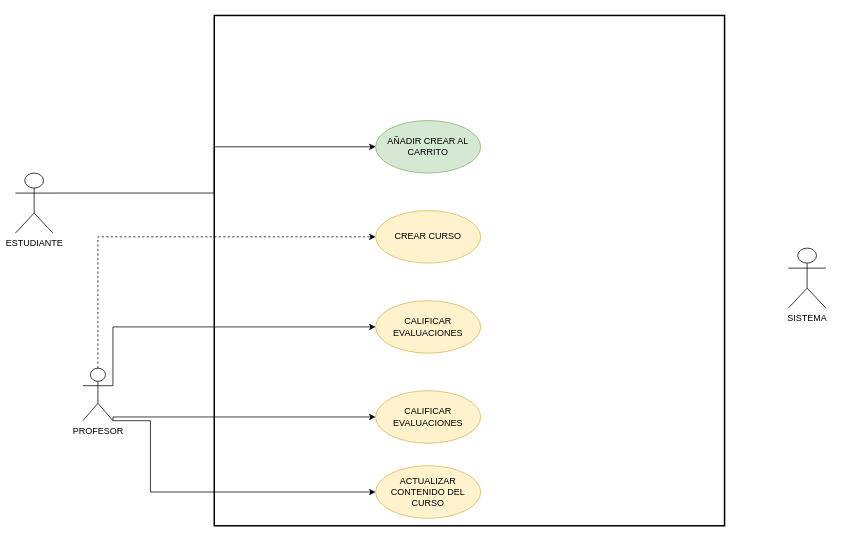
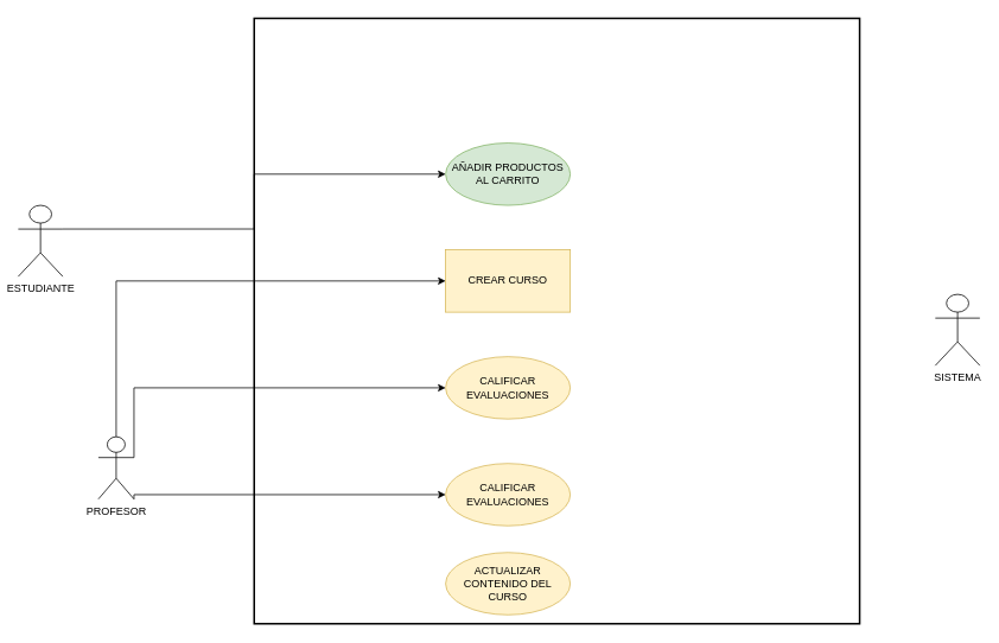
  <mxCell id="0" />
  <mxCell id="1" parent="0" />
  <mxCell id="2" value="" style="whiteSpace=wrap;html=1;aspect=fixed;fillColor=none;strokeWidth=2;" vertex="1" parent="1"><mxGeometry x="285" y="20" width="680" height="680" as="geometry" /></mxCell>
- <mxCell id="3" style="edgeStyle=orthogonalEdgeStyle;rounded=0;orthogonalLoop=1;jettySize=auto;html=1;exitX=0.5;exitY=0;exitDx=0;exitDy=0;exitPerimeter=0;entryX=0;entryY=0.5;entryDx=0;entryDy=0;dashed=1;" edge="1" parent="1" source="9" target="12"><mxGeometry relative="1" as="geometry" /></mxCell>
+ <mxCell id="3" style="edgeStyle=orthogonalEdgeStyle;rounded=0;orthogonalLoop=1;jettySize=auto;html=1;exitX=0.5;exitY=0;exitDx=0;exitDy=0;exitPerimeter=0;entryX=0;entryY=0.5;entryDx=0;entryDy=0;" edge="1" parent="1" source="9" target="12"><mxGeometry relative="1" as="geometry" /></mxCell>
  <mxCell id="4" style="edgeStyle=orthogonalEdgeStyle;rounded=0;orthogonalLoop=1;jettySize=auto;html=1;exitX=1;exitY=0.333;exitDx=0;exitDy=0;exitPerimeter=0;entryX=0;entryY=0.5;entryDx=0;entryDy=0;" edge="1" parent="1" source="6" target="10"><mxGeometry relative="1" as="geometry" /></mxCell>
  <mxCell id="5" style="edgeStyle=orthogonalEdgeStyle;rounded=0;orthogonalLoop=1;jettySize=auto;html=1;exitX=1;exitY=0.333;exitDx=0;exitDy=0;exitPerimeter=0;entryX=0;entryY=0.5;entryDx=0;entryDy=0;" edge="1" parent="1" source="9" target="11"><mxGeometry relative="1" as="geometry"><Array as="points"><mxPoint x="150" y="435" /></Array></mxGeometry></mxCell>
  <mxCell id="6" value="ESTUDIANTE&lt;div&gt;&lt;br&gt;&lt;/div&gt;" style="shape=umlActor;html=1;verticalLabelPosition=bottom;verticalAlign=top;align=center;" vertex="1" parent="1"><mxGeometry x="20" y="230" width="50" height="80" as="geometry" /></mxCell>
  <mxCell id="7" style="edgeStyle=orthogonalEdgeStyle;rounded=0;orthogonalLoop=1;jettySize=auto;html=1;exitX=1;exitY=1;exitDx=0;exitDy=0;exitPerimeter=0;entryX=0;entryY=0.5;entryDx=0;entryDy=0;" edge="1" parent="1" source="9" target="13"><mxGeometry relative="1" as="geometry"><Array as="points"><mxPoint x="150" y="555" /></Array></mxGeometry></mxCell>
- <mxCell id="8" style="edgeStyle=orthogonalEdgeStyle;rounded=0;orthogonalLoop=1;jettySize=auto;html=1;exitX=1;exitY=1;exitDx=0;exitDy=0;exitPerimeter=0;entryX=0;entryY=0.5;entryDx=0;entryDy=0;" edge="1" parent="1" source="9" target="14"><mxGeometry relative="1" as="geometry"><Array as="points"><mxPoint x="200" y="560" /><mxPoint x="200" y="655" /></Array></mxGeometry></mxCell>
  <mxCell id="9" value="&lt;div&gt;PROFESOR&lt;/div&gt;" style="shape=umlActor;html=1;verticalLabelPosition=bottom;verticalAlign=top;align=center;" vertex="1" parent="1"><mxGeometry x="110" y="490" width="40" height="70" as="geometry" /></mxCell>
- <mxCell id="10" value="AÑADIR CREAR AL CARRITO" style="ellipse;whiteSpace=wrap;html=1;fillColor=#d5e8d4;strokeColor=#82b366;" vertex="1" parent="1"><mxGeometry x="500" y="160" width="140" height="70" as="geometry" /></mxCell>
+ <mxCell id="10" value="AÑADIR PRODUCTOS AL CARRITO" style="ellipse;whiteSpace=wrap;html=1;fillColor=#d5e8d4;strokeColor=#82b366;" vertex="1" parent="1"><mxGeometry x="500" y="160" width="140" height="70" as="geometry" /></mxCell>
  <mxCell id="11" value="CALIFICAR EVALUACIONES" style="ellipse;whiteSpace=wrap;html=1;fillColor=#fff2cc;strokeColor=#d6b656;" vertex="1" parent="1"><mxGeometry x="500" y="400" width="140" height="70" as="geometry" /></mxCell>
- <mxCell id="12" value="CREAR CURSO" style="ellipse;whiteSpace=wrap;html=1;fillColor=#fff2cc;strokeColor=#d6b656;" vertex="1" parent="1"><mxGeometry x="500" y="280" width="140" height="70" as="geometry" /></mxCell>
+ <mxCell id="12" value="CREAR CURSO" style="whiteSpace=wrap;html=1;fillColor=#fff2cc;strokeColor=#d6b656;rounded=0;" vertex="1" parent="1"><mxGeometry x="500" y="280" width="140" height="70" as="geometry" /></mxCell>
  <mxCell id="13" value="CALIFICAR EVALUACIONES" style="ellipse;whiteSpace=wrap;html=1;fillColor=#fff2cc;strokeColor=#d6b656;" vertex="1" parent="1"><mxGeometry x="500" y="520" width="140" height="70" as="geometry" /></mxCell>
  <mxCell id="14" value="ACTUALIZAR CONTENIDO DEL CURSO" style="ellipse;whiteSpace=wrap;html=1;fillColor=#fff2cc;strokeColor=#d6b656;" vertex="1" parent="1"><mxGeometry x="500" y="620" width="140" height="70" as="geometry" /></mxCell>
  <mxCell id="15" value="&lt;div&gt;SISTEMA&lt;/div&gt;" style="shape=umlActor;html=1;verticalLabelPosition=bottom;verticalAlign=top;align=center;" vertex="1" parent="1"><mxGeometry x="1050" y="330" width="50" height="80" as="geometry" /></mxCell>
